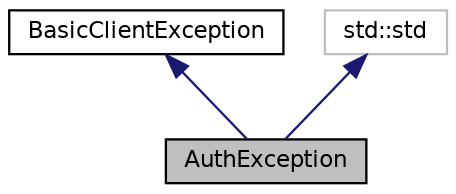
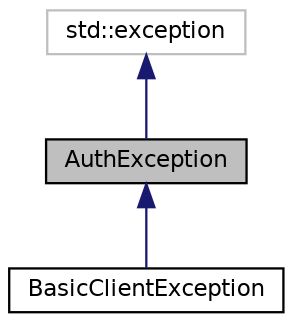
  digraph {
    node [color=black fillcolor=white fontname=Helvetica fontsize=10 shape=record style=filled]
    edge [color=midnightblue dir=back fontname=Helvetica fontsize=10 labelfontname=Helvetica labelfontsize=10 style=solid]
    n1 [fillcolor=grey75 fontcolor=black height=0.2 label=AuthException width=0.4]
    n2 [height=0.2 label=BasicClientException width=0.4]
-   n3 [color=grey75 height=0.2 label="std::std" width=0.4]
-   n2 -> n1
+   n3 [color=grey75 height=0.2 label="std::exception" width=0.4]
+   n1 -> n2
    n3 -> n1
  }
